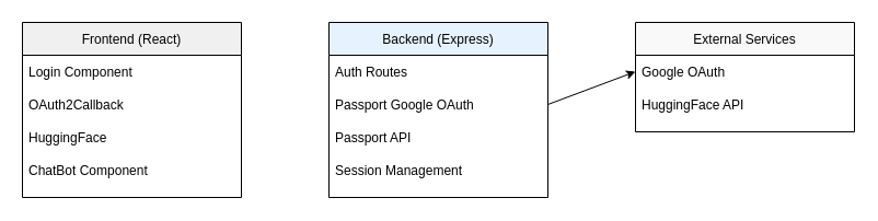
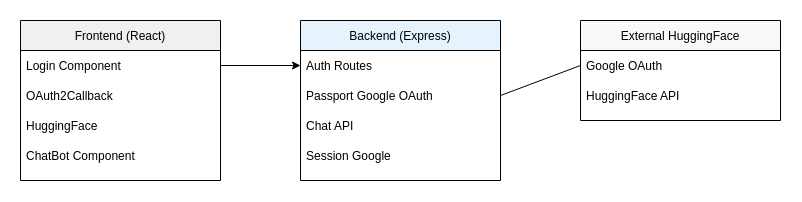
  <mxCell id="0" />
  <mxCell id="1" parent="0" />
  <mxCell id="2" value="Frontend (React)" style="swimlane;fontStyle=0;childLayout=stackLayout;horizontal=1;startSize=30;horizontalStack=0;resizeParent=1;resizeParentMax=0;resizeLast=0;collapsible=1;marginBottom=0;fillColor=#f0f0f0;" vertex="1" parent="1"><mxGeometry x="20" y="20" width="200" height="160" as="geometry" /></mxCell>
  <mxCell id="3" value="Login Component" style="text;strokeColor=none;fillColor=none;align=left;verticalAlign=middle;spacingLeft=4;spacingRight=4;overflow=hidden;points=[[0,0.5],[1,0.5]];portConstraint=eastwest;rotatable=0;" vertex="1" parent="2"><mxGeometry y="30" width="200" height="30" as="geometry" /></mxCell>
  <mxCell id="4" value="OAuth2Callback" style="text;strokeColor=none;fillColor=none;align=left;verticalAlign=middle;spacingLeft=4;spacingRight=4;overflow=hidden;points=[[0,0.5],[1,0.5]];portConstraint=eastwest;rotatable=0;" vertex="1" parent="2"><mxGeometry y="60" width="200" height="30" as="geometry" /></mxCell>
  <mxCell id="5" value="HuggingFace" style="text;strokeColor=none;fillColor=none;align=left;verticalAlign=middle;spacingLeft=4;spacingRight=4;overflow=hidden;points=[[0,0.5],[1,0.5]];portConstraint=eastwest;rotatable=0;" vertex="1" parent="2"><mxGeometry y="90" width="200" height="30" as="geometry" /></mxCell>
  <mxCell id="6" value="ChatBot Component" style="text;strokeColor=none;fillColor=none;align=left;verticalAlign=middle;spacingLeft=4;spacingRight=4;overflow=hidden;points=[[0,0.5],[1,0.5]];portConstraint=eastwest;rotatable=0;" vertex="1" parent="2"><mxGeometry y="120" width="200" height="30" as="geometry" /></mxCell>
  <mxCell id="7" value="Backend (Express)" style="swimlane;fontStyle=0;childLayout=stackLayout;horizontal=1;startSize=30;horizontalStack=0;resizeParent=1;resizeParentMax=0;resizeLast=0;collapsible=1;marginBottom=0;fillColor=#e6f3ff;" vertex="1" parent="1"><mxGeometry x="300" y="20" width="200" height="160" as="geometry" /></mxCell>
  <mxCell id="8" value="Auth Routes" style="text;strokeColor=none;fillColor=none;align=left;verticalAlign=middle;spacingLeft=4;spacingRight=4;overflow=hidden;points=[[0,0.5],[1,0.5]];portConstraint=eastwest;rotatable=0;" vertex="1" parent="7"><mxGeometry y="30" width="200" height="30" as="geometry" /></mxCell>
  <mxCell id="9" value="Passport Google OAuth" style="text;strokeColor=none;fillColor=none;align=left;verticalAlign=middle;spacingLeft=4;spacingRight=4;overflow=hidden;points=[[0,0.5],[1,0.5]];portConstraint=eastwest;rotatable=0;" vertex="1" parent="7"><mxGeometry y="60" width="200" height="30" as="geometry" /></mxCell>
- <mxCell id="10" value="Passport API" style="text;strokeColor=none;fillColor=none;align=left;verticalAlign=middle;spacingLeft=4;spacingRight=4;overflow=hidden;points=[[0,0.5],[1,0.5]];portConstraint=eastwest;rotatable=0;" vertex="1" parent="7"><mxGeometry y="90" width="200" height="30" as="geometry" /></mxCell>
- <mxCell id="11" value="Session Management" style="text;strokeColor=none;fillColor=none;align=left;verticalAlign=middle;spacingLeft=4;spacingRight=4;overflow=hidden;points=[[0,0.5],[1,0.5]];portConstraint=eastwest;rotatable=0;" vertex="1" parent="7"><mxGeometry y="120" width="200" height="30" as="geometry" /></mxCell>
- <mxCell id="12" value="External Services" style="swimlane;fontStyle=0;childLayout=stackLayout;horizontal=1;startSize=30;horizontalStack=0;resizeParent=1;resizeParentMax=0;resizeLast=0;collapsible=1;marginBottom=0;fillColor=#f9f9f9;" vertex="1" parent="1"><mxGeometry x="580" y="20" width="200" height="100" as="geometry" /></mxCell>
+ <mxCell id="10" value="Chat API" style="text;strokeColor=none;fillColor=none;align=left;verticalAlign=middle;spacingLeft=4;spacingRight=4;overflow=hidden;points=[[0,0.5],[1,0.5]];portConstraint=eastwest;rotatable=0;" vertex="1" parent="7"><mxGeometry y="90" width="200" height="30" as="geometry" /></mxCell>
+ <mxCell id="11" value="Session Google" style="text;strokeColor=none;fillColor=none;align=left;verticalAlign=middle;spacingLeft=4;spacingRight=4;overflow=hidden;points=[[0,0.5],[1,0.5]];portConstraint=eastwest;rotatable=0;" vertex="1" parent="7"><mxGeometry y="120" width="200" height="30" as="geometry" /></mxCell>
+ <mxCell id="12" value="External HuggingFace" style="swimlane;fontStyle=0;childLayout=stackLayout;horizontal=1;startSize=30;horizontalStack=0;resizeParent=1;resizeParentMax=0;resizeLast=0;collapsible=1;marginBottom=0;fillColor=#f9f9f9;" vertex="1" parent="1"><mxGeometry x="580" y="20" width="200" height="100" as="geometry" /></mxCell>
  <mxCell id="13" value="Google OAuth" style="text;strokeColor=none;fillColor=none;align=left;verticalAlign=middle;spacingLeft=4;spacingRight=4;overflow=hidden;points=[[0,0.5],[1,0.5]];portConstraint=eastwest;rotatable=0;" vertex="1" parent="12"><mxGeometry y="30" width="200" height="30" as="geometry" /></mxCell>
  <mxCell id="14" value="HuggingFace API" style="text;strokeColor=none;fillColor=none;align=left;verticalAlign=middle;spacingLeft=4;spacingRight=4;overflow=hidden;points=[[0,0.5],[1,0.5]];portConstraint=eastwest;rotatable=0;" vertex="1" parent="12"><mxGeometry y="60" width="200" height="30" as="geometry" /></mxCell>
- <mxCell id="16" value="" style="endArrow=classic;html=1;exitX=1;exitY=0.5;exitDx=0;exitDy=0;entryX=0;entryY=0.5;entryDx=0;entryDy=0;" edge="1" parent="1" source="9" target="13"><mxGeometry width="50" height="50" relative="1" as="geometry" /></mxCell>
+ <mxCell id="15" value="" style="endArrow=classic;html=1;exitX=1;exitY=0.5;exitDx=0;exitDy=0;entryX=0;entryY=0.5;entryDx=0;entryDy=0;" edge="1" parent="1" source="3" target="8"><mxGeometry width="50" height="50" relative="1" as="geometry" /></mxCell>
+ <mxCell id="16" value="" style="endArrow=none;html=1;exitX=1;exitY=0.5;exitDx=0;exitDy=0;entryX=0;entryY=0.5;entryDx=0;entryDy=0;" edge="1" parent="1" source="9" target="13"><mxGeometry width="50" height="50" relative="1" as="geometry" /></mxCell>
